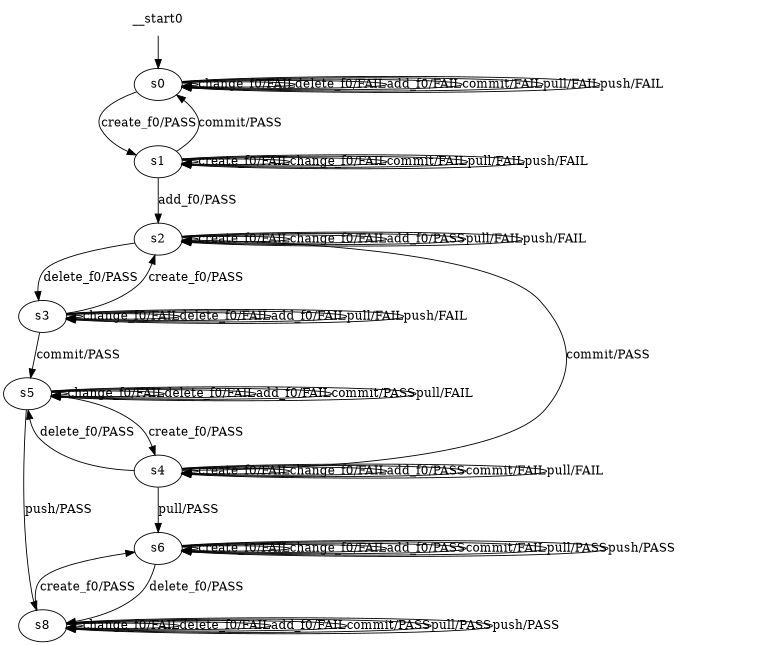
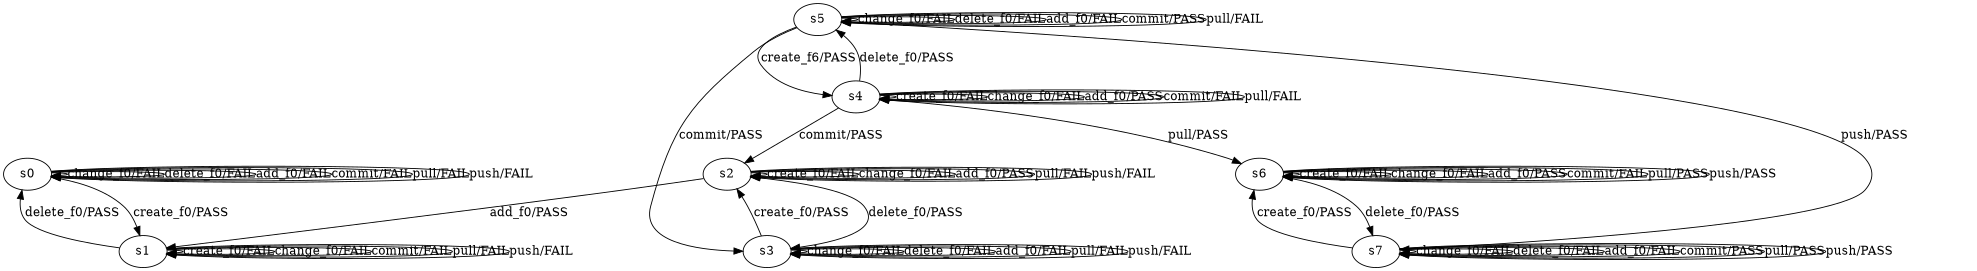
  digraph {
    n1 [label=s0]
    n2 [label=s1]
    n3 [label=s2]
    n4 [label=s3]
    n5 [label=s5]
    n6 [label=s4]
    n7 [label=s6]
-   n8 [label=s8]
-   __start0 [shape=none]
+   n8 [label=s7]
    n1 -> n1 [label="change_f0/FAIL"]
    n1 -> n1 [label="delete_f0/FAIL"]
    n1 -> n1 [label="add_f0/FAIL"]
    n1 -> n1 [label="commit/FAIL"]
    n1 -> n1 [label="pull/FAIL"]
    n1 -> n1 [label="push/FAIL"]
    n1 -> n2 [label="create_f0/PASS"]
-   n2 -> n1 [label="commit/PASS"]
+   n2 -> n1 [label="delete_f0/PASS"]
    n2 -> n2 [label="create_f0/FAIL"]
    n2 -> n2 [label="change_f0/FAIL"]
    n2 -> n2 [label="commit/FAIL"]
    n2 -> n2 [label="pull/FAIL"]
    n2 -> n2 [label="push/FAIL"]
-   n2 -> n3 [label="add_f0/PASS"]
+   n3 -> n2 [label="add_f0/PASS"]
    n3 -> n3 [label="create_f0/FAIL"]
    n3 -> n3 [label="change_f0/FAIL"]
    n3 -> n3 [label="add_f0/PASS"]
    n3 -> n3 [label="pull/FAIL"]
    n3 -> n3 [label="push/FAIL"]
    n3 -> n4 [label="delete_f0/PASS"]
    n4 -> n3 [label="create_f0/PASS"]
    n4 -> n4 [label="change_f0/FAIL"]
    n4 -> n4 [label="delete_f0/FAIL"]
    n4 -> n4 [label="add_f0/FAIL"]
    n4 -> n4 [label="pull/FAIL"]
    n4 -> n4 [label="push/FAIL"]
-   n4 -> n5 [label="commit/PASS"]
+   n5 -> n4 [label="commit/PASS"]
    n5 -> n5 [label="change_f0/FAIL"]
    n5 -> n5 [label="delete_f0/FAIL"]
    n5 -> n5 [label="add_f0/FAIL"]
    n5 -> n5 [label="commit/PASS"]
    n5 -> n5 [label="pull/FAIL"]
-   n5 -> n6 [label="create_f0/PASS"]
+   n5 -> n6 [label="create_f6/PASS"]
    n5 -> n8 [label="push/PASS"]
    n6 -> n3 [label="commit/PASS"]
    n6 -> n5 [label="delete_f0/PASS"]
    n6 -> n6 [label="create_f0/FAIL"]
    n6 -> n6 [label="change_f0/FAIL"]
    n6 -> n6 [label="add_f0/PASS"]
    n6 -> n6 [label="commit/FAIL"]
    n6 -> n6 [label="pull/FAIL"]
    n6 -> n7 [label="pull/PASS"]
    n7 -> n7 [label="create_f0/FAIL"]
    n7 -> n7 [label="change_f0/FAIL"]
    n7 -> n7 [label="add_f0/PASS"]
    n7 -> n7 [label="commit/FAIL"]
    n7 -> n7 [label="pull/PASS"]
    n7 -> n7 [label="push/PASS"]
    n7 -> n8 [label="delete_f0/PASS"]
    n8 -> n7 [label="create_f0/PASS"]
    n8 -> n8 [label="change_f0/FAIL"]
    n8 -> n8 [label="delete_f0/FAIL"]
    n8 -> n8 [label="add_f0/FAIL"]
    n8 -> n8 [label="commit/PASS"]
    n8 -> n8 [label="pull/PASS"]
    n8 -> n8 [label="push/PASS"]
-   __start0 -> n1
  }
